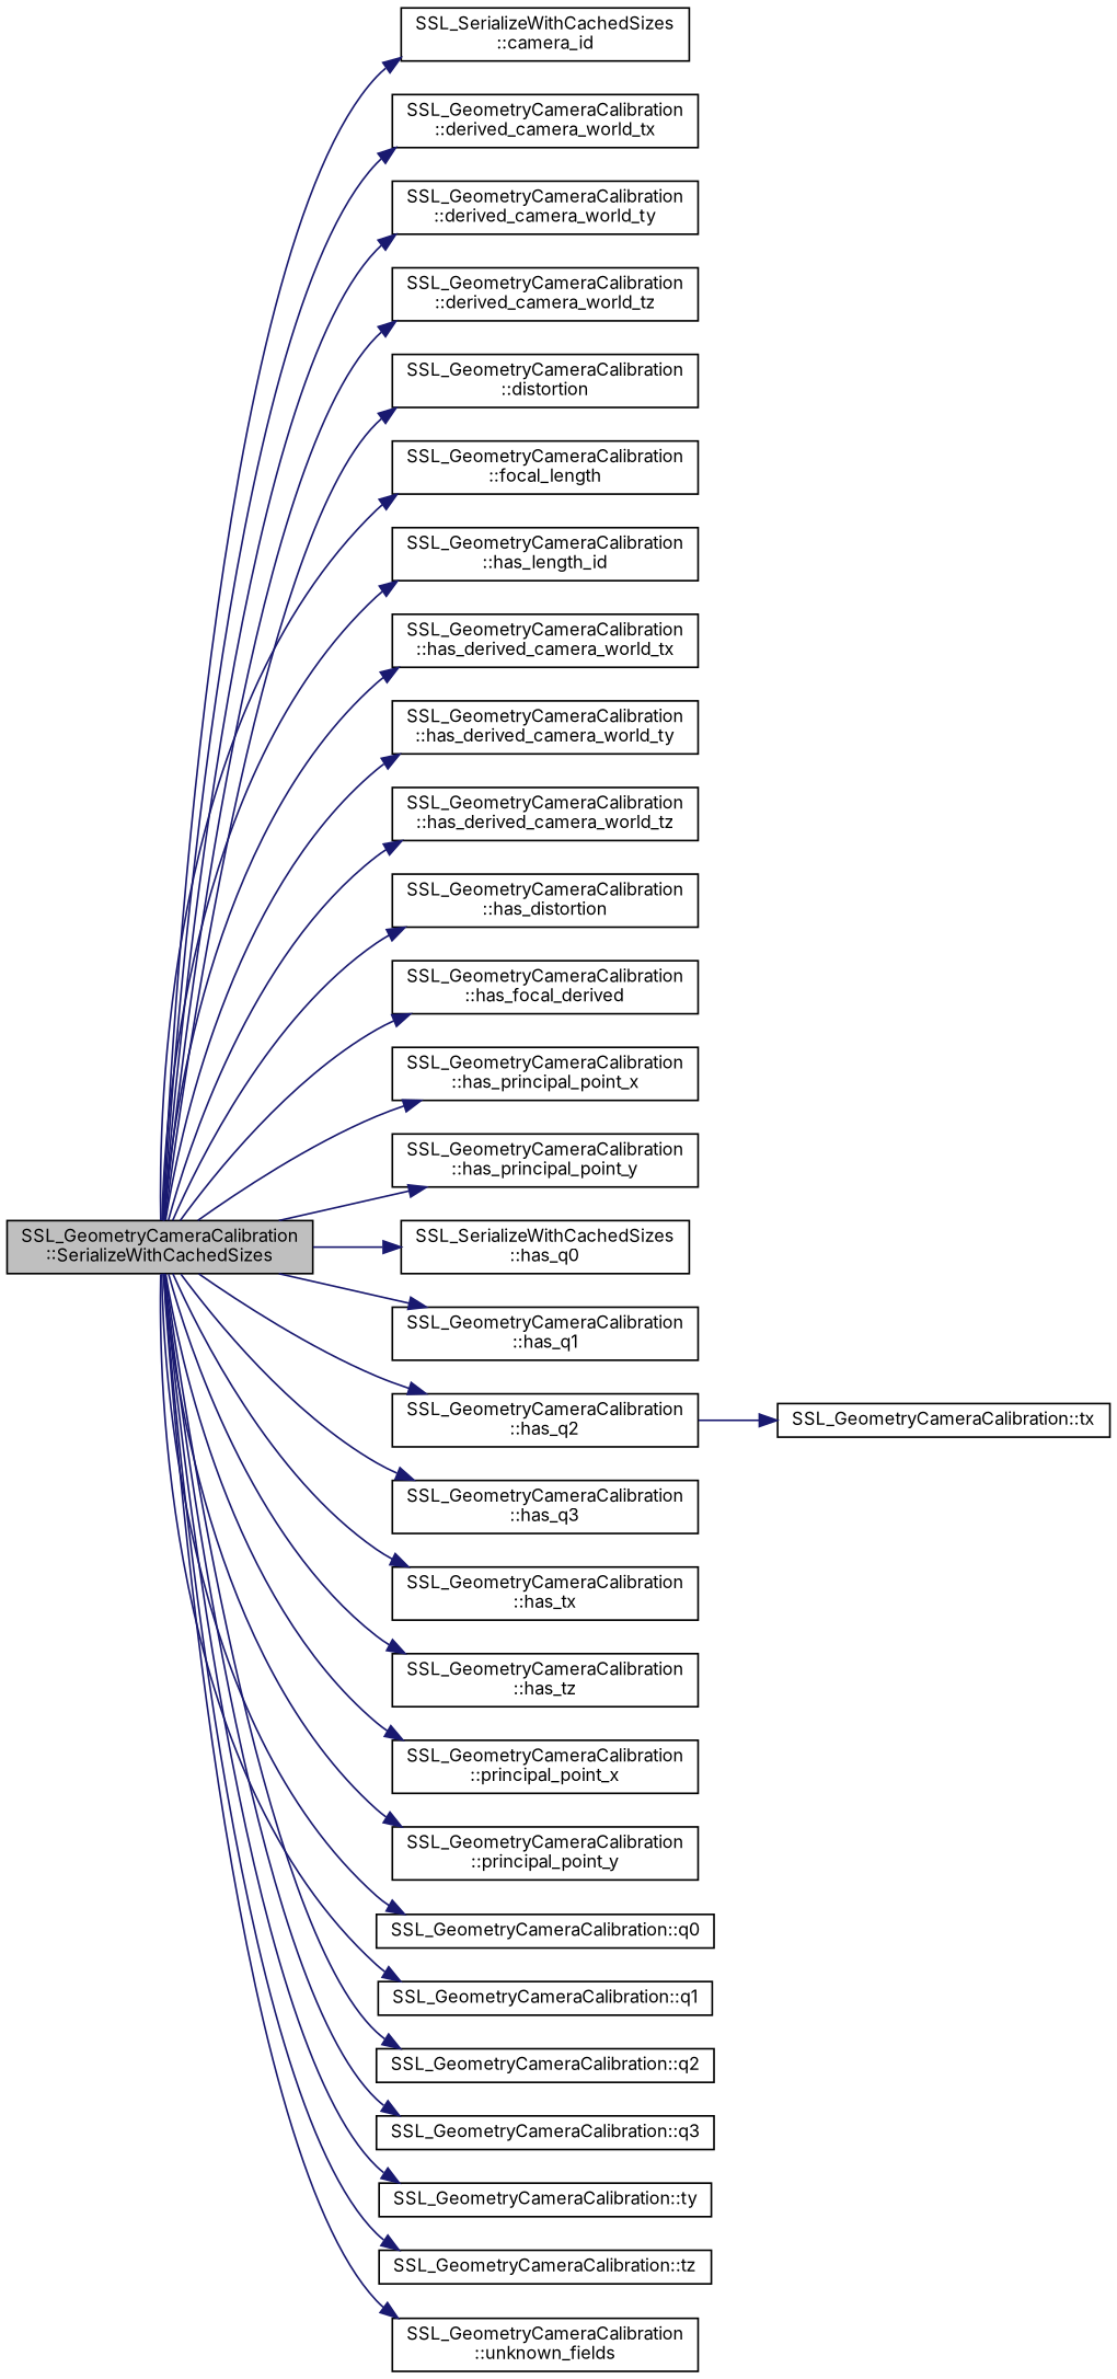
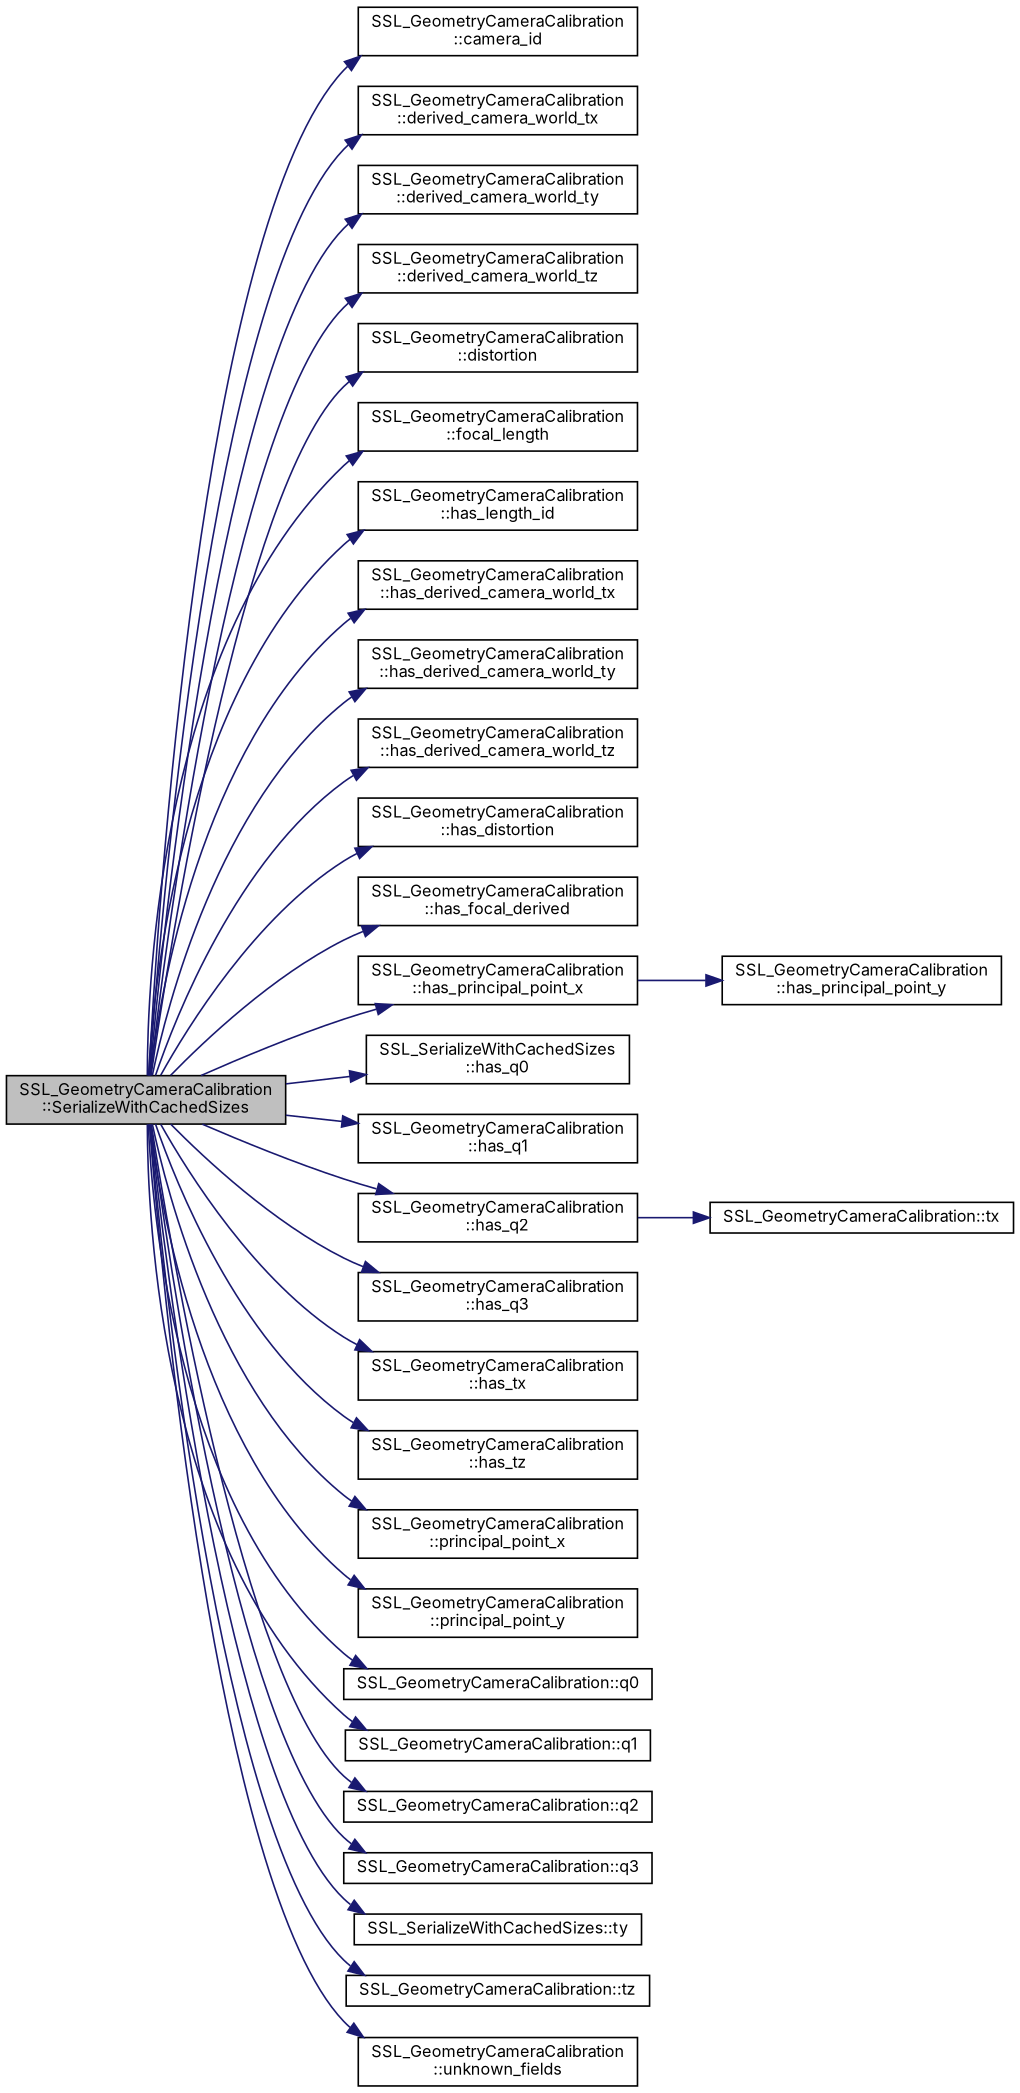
  digraph {
    fontname=Inter
    rankdir=LR
    node [color=black fillcolor=white fontname=Inter fontsize=10 shape=record style=filled]
    edge [color=midnightblue fontname=Inter fontsize=10 labelfontname=Helvetica labelfontsize=10 style=solid]
    n1 [fillcolor=grey75 fontcolor=black height=0.2 label="SSL_GeometryCameraCalibration\l::SerializeWithCachedSizes" width=0.4]
-   n2 [height=0.2 label="SSL_SerializeWithCachedSizes\l::camera_id" width=0.4]
+   n2 [height=0.2 label="SSL_GeometryCameraCalibration\l::camera_id" width=0.4]
    n3 [height=0.2 label="SSL_GeometryCameraCalibration\l::derived_camera_world_tx" width=0.4]
    n4 [height=0.2 label="SSL_GeometryCameraCalibration\l::derived_camera_world_ty" width=0.4]
    n5 [height=0.2 label="SSL_GeometryCameraCalibration\l::derived_camera_world_tz" width=0.4]
    n6 [height=0.2 label="SSL_GeometryCameraCalibration\l::distortion" width=0.4]
    n7 [height=0.2 label="SSL_GeometryCameraCalibration\l::focal_length" width=0.4]
    n8 [height=0.2 label="SSL_GeometryCameraCalibration\l::has_length_id" width=0.4]
    n9 [height=0.2 label="SSL_GeometryCameraCalibration\l::has_derived_camera_world_tx" width=0.4]
    n10 [height=0.2 label="SSL_GeometryCameraCalibration\l::has_derived_camera_world_ty" width=0.4]
    n11 [height=0.2 label="SSL_GeometryCameraCalibration\l::has_derived_camera_world_tz" width=0.4]
    n12 [height=0.2 label="SSL_GeometryCameraCalibration\l::has_distortion" width=0.4]
    n13 [height=0.2 label="SSL_GeometryCameraCalibration\l::has_focal_derived" width=0.4]
    n14 [height=0.2 label="SSL_GeometryCameraCalibration\l::has_principal_point_x" width=0.4]
    n15 [height=0.2 label="SSL_GeometryCameraCalibration\l::has_principal_point_y" width=0.4]
    n16 [height=0.2 label="SSL_SerializeWithCachedSizes\l::has_q0" width=0.4]
    n17 [height=0.2 label="SSL_GeometryCameraCalibration\l::has_q1" width=0.4]
    n18 [height=0.2 label="SSL_GeometryCameraCalibration\l::has_q2" width=0.4]
    n19 [height=0.2 label="SSL_GeometryCameraCalibration\l::has_q3" width=0.4]
    n20 [height=0.2 label="SSL_GeometryCameraCalibration\l::has_tx" width=0.4]
    n21 [height=0.2 label="SSL_GeometryCameraCalibration\l::has_tz" width=0.4]
    n22 [height=0.2 label="SSL_GeometryCameraCalibration\l::principal_point_x" width=0.4]
    n23 [height=0.2 label="SSL_GeometryCameraCalibration\l::principal_point_y" width=0.4]
    n24 [height=0.2 label="SSL_GeometryCameraCalibration::q0" width=0.4]
    n25 [height=0.2 label="SSL_GeometryCameraCalibration::q1" width=0.4]
    n26 [height=0.2 label="SSL_GeometryCameraCalibration::q2" width=0.4]
    n27 [height=0.2 label="SSL_GeometryCameraCalibration::q3" width=0.4]
-   n28 [height=0.2 label="SSL_GeometryCameraCalibration::ty" width=0.4]
+   n28 [height=0.2 label="SSL_SerializeWithCachedSizes::ty" width=0.4]
    n29 [height=0.2 label="SSL_GeometryCameraCalibration::tz" width=0.4]
    n30 [height=0.2 label="SSL_GeometryCameraCalibration\l::unknown_fields" width=0.4]
    n31 [height=0.2 label="SSL_GeometryCameraCalibration::tx" width=0.4]
    n1 -> n2
    n1 -> n3
    n1 -> n4
    n1 -> n5
    n1 -> n6
    n1 -> n7
    n1 -> n8
    n1 -> n9
    n1 -> n10
    n1 -> n11
    n1 -> n12
    n1 -> n13
    n1 -> n14
-   n1 -> n15
+   n14 -> n15
    n1 -> n16
    n1 -> n17
    n1 -> n18
    n1 -> n19
    n1 -> n20
    n1 -> n21
    n1 -> n22
    n1 -> n23
    n1 -> n24
    n1 -> n25
    n1 -> n26
    n1 -> n27
    n1 -> n28
    n1 -> n29
    n1 -> n30
    n18 -> n31
  }
